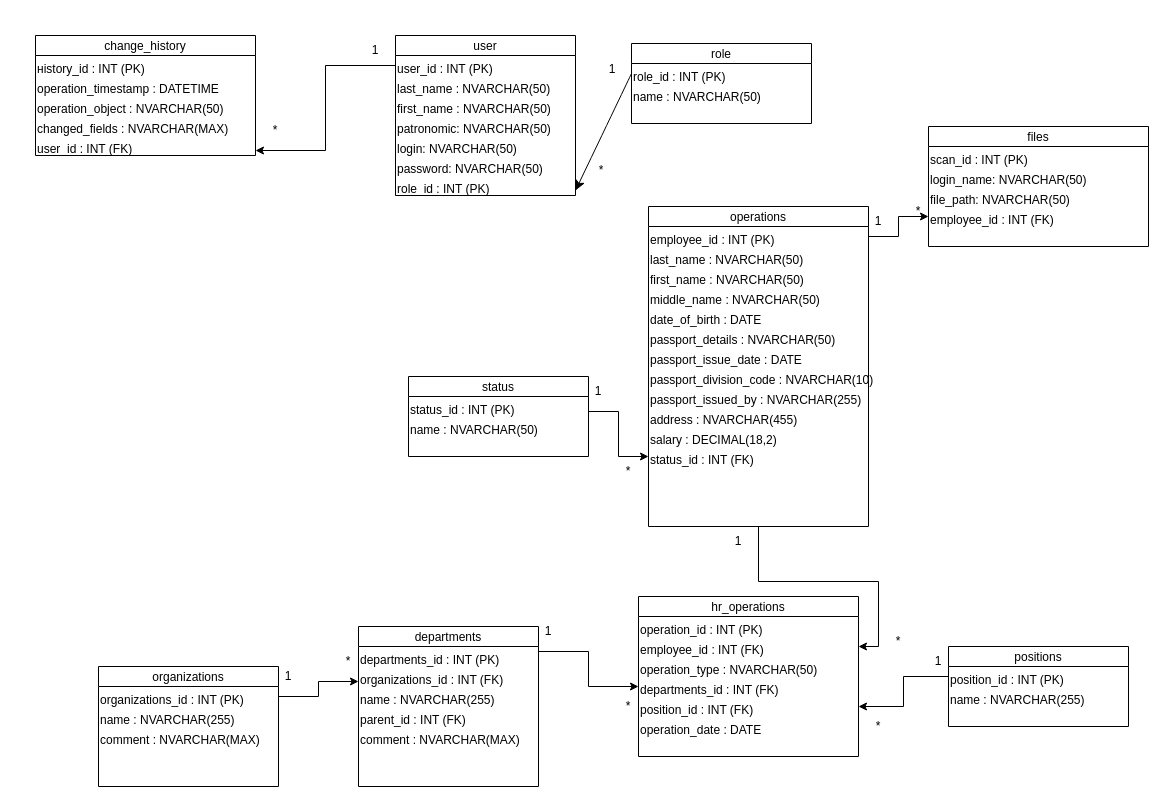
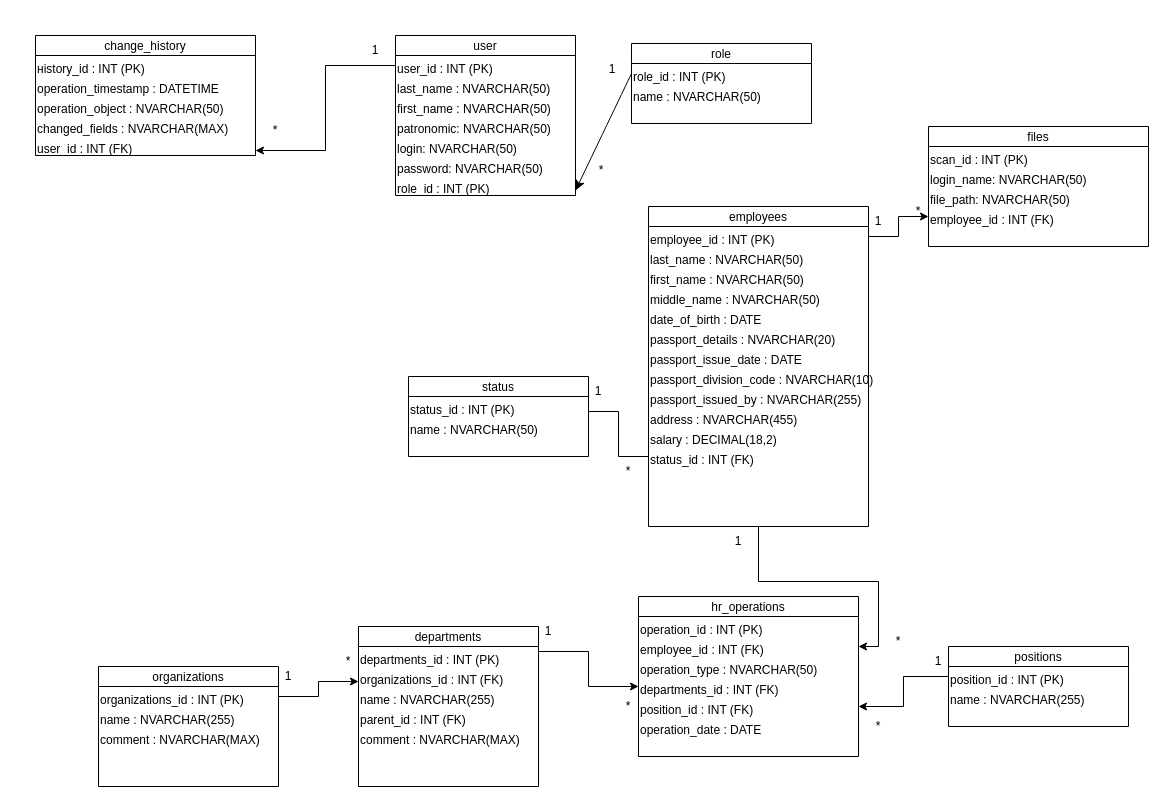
  <mxCell id="0" />
  <mxCell id="1" parent="0" />
  <mxCell id="2" value="organizations" style="shape=swimlane;childLayout=stackLayout;horizontal=1;startSize=20;horizontalStack=0;resizeParent=1;resizeLast=0;" vertex="1" parent="1"><mxGeometry x="83" y="651" width="180" height="120" as="geometry" /></mxCell>
  <mxCell id="3" value="organizations_id : INT (PK)" style="text;align=left;verticalAlign=top;" vertex="1" parent="2"><mxGeometry y="20" width="180" height="20" as="geometry" /></mxCell>
  <mxCell id="4" value="name : NVARCHAR(255)" style="text;align=left;verticalAlign=top;" vertex="1" parent="2"><mxGeometry y="40" width="180" height="20" as="geometry" /></mxCell>
  <mxCell id="5" value="comment : NVARCHAR(MAX)" style="text;align=left;verticalAlign=top;" vertex="1" parent="2"><mxGeometry y="60" width="180" height="20" as="geometry" /></mxCell>
  <mxCell id="6" value="departments" style="shape=swimlane;childLayout=stackLayout;horizontal=1;startSize=20;horizontalStack=0;resizeParent=1;resizeLast=0;" vertex="1" parent="1"><mxGeometry x="343" y="611" width="180" height="160" as="geometry" /></mxCell>
  <mxCell id="7" value="departments_id : INT (PK)" style="text;align=left;verticalAlign=top;" vertex="1" parent="6"><mxGeometry y="20" width="180" height="20" as="geometry" /></mxCell>
  <mxCell id="8" value="organizations_id : INT (FK)" style="text;align=left;verticalAlign=top;" vertex="1" parent="6"><mxGeometry y="40" width="180" height="20" as="geometry" /></mxCell>
  <mxCell id="9" value="name : NVARCHAR(255)" style="text;align=left;verticalAlign=top;" vertex="1" parent="6"><mxGeometry y="60" width="180" height="20" as="geometry" /></mxCell>
  <mxCell id="10" value="parent_id : INT (FK)" style="text;align=left;verticalAlign=top;" vertex="1" parent="6"><mxGeometry y="80" width="180" height="20" as="geometry" /></mxCell>
  <mxCell id="11" value="comment : NVARCHAR(MAX)" style="text;align=left;verticalAlign=top;" vertex="1" parent="6"><mxGeometry y="100" width="180" height="20" as="geometry" /></mxCell>
  <mxCell id="12" value="positions" style="shape=swimlane;childLayout=stackLayout;horizontal=1;startSize=20;horizontalStack=0;resizeParent=1;resizeLast=0;" vertex="1" parent="1"><mxGeometry x="933" y="631" width="180" height="80" as="geometry" /></mxCell>
  <mxCell id="13" value="position_id : INT (PK)" style="text;align=left;verticalAlign=top;" vertex="1" parent="12"><mxGeometry y="20" width="180" height="20" as="geometry" /></mxCell>
  <mxCell id="14" value="name : NVARCHAR(255)" style="text;align=left;verticalAlign=top;" vertex="1" parent="12"><mxGeometry y="40" width="180" height="20" as="geometry" /></mxCell>
  <mxCell id="15" value="status" style="shape=swimlane;childLayout=stackLayout;horizontal=1;startSize=20;horizontalStack=0;resizeParent=1;resizeLast=0;" vertex="1" parent="1"><mxGeometry x="393" y="361" width="180" height="80" as="geometry" /></mxCell>
  <mxCell id="16" value="status_id : INT (PK)" style="text;align=left;verticalAlign=top;" vertex="1" parent="15"><mxGeometry y="20" width="180" height="20" as="geometry" /></mxCell>
  <mxCell id="17" value="name : NVARCHAR(50)" style="text;align=left;verticalAlign=top;" vertex="1" parent="15"><mxGeometry y="40" width="180" height="20" as="geometry" /></mxCell>
  <mxCell id="18" style="edgeStyle=orthogonalEdgeStyle;rounded=0;orthogonalLoop=1;jettySize=auto;html=1;exitX=0.5;exitY=1;exitDx=0;exitDy=0;entryX=1;entryY=0.5;entryDx=0;entryDy=0;" edge="1" parent="1" source="19" target="39"><mxGeometry relative="1" as="geometry" /></mxCell>
- <mxCell id="19" value="operations" style="shape=swimlane;childLayout=stackLayout;horizontal=1;startSize=20;horizontalStack=0;resizeParent=1;resizeLast=0;" vertex="1" parent="1"><mxGeometry x="633" y="191" width="220" height="320" as="geometry" /></mxCell>
+ <mxCell id="19" value="employees" style="shape=swimlane;childLayout=stackLayout;horizontal=1;startSize=20;horizontalStack=0;resizeParent=1;resizeLast=0;" vertex="1" parent="1"><mxGeometry x="633" y="191" width="220" height="320" as="geometry" /></mxCell>
  <mxCell id="20" value="employee_id : INT (PK)" style="text;align=left;verticalAlign=top;" vertex="1" parent="19"><mxGeometry y="20" width="220" height="20" as="geometry" /></mxCell>
  <mxCell id="21" value="last_name : NVARCHAR(50)" style="text;align=left;verticalAlign=top;" vertex="1" parent="19"><mxGeometry y="40" width="220" height="20" as="geometry" /></mxCell>
  <mxCell id="22" value="first_name : NVARCHAR(50)" style="text;align=left;verticalAlign=top;" vertex="1" parent="19"><mxGeometry y="60" width="220" height="20" as="geometry" /></mxCell>
  <mxCell id="23" value="middle_name : NVARCHAR(50)" style="text;align=left;verticalAlign=top;" vertex="1" parent="19"><mxGeometry y="80" width="220" height="20" as="geometry" /></mxCell>
  <mxCell id="24" value="date_of_birth : DATE" style="text;align=left;verticalAlign=top;" vertex="1" parent="19"><mxGeometry y="100" width="220" height="20" as="geometry" /></mxCell>
- <mxCell id="25" value="passport_details : NVARCHAR(50)" style="text;align=left;verticalAlign=top;" vertex="1" parent="19"><mxGeometry y="120" width="220" height="20" as="geometry" /></mxCell>
+ <mxCell id="25" value="passport_details : NVARCHAR(20)" style="text;align=left;verticalAlign=top;" vertex="1" parent="19"><mxGeometry y="120" width="220" height="20" as="geometry" /></mxCell>
  <mxCell id="26" value="passport_issue_date : DATE" style="text;align=left;verticalAlign=top;" vertex="1" parent="19"><mxGeometry y="140" width="220" height="20" as="geometry" /></mxCell>
  <mxCell id="27" value="passport_division_code : NVARCHAR(10)" style="text;align=left;verticalAlign=top;" vertex="1" parent="19"><mxGeometry y="160" width="220" height="20" as="geometry" /></mxCell>
  <mxCell id="28" value="passport_issued_by : NVARCHAR(255)" style="text;align=left;verticalAlign=top;" vertex="1" parent="19"><mxGeometry y="180" width="220" height="20" as="geometry" /></mxCell>
  <mxCell id="29" value="address : NVARCHAR(455)" style="text;align=left;verticalAlign=top;" vertex="1" parent="19"><mxGeometry y="200" width="220" height="20" as="geometry" /></mxCell>
  <mxCell id="30" value="salary : DECIMAL(18,2)" style="text;align=left;verticalAlign=top;" vertex="1" parent="19"><mxGeometry y="220" width="220" height="20" as="geometry" /></mxCell>
  <mxCell id="31" value="status_id : INT (FK)" style="text;align=left;verticalAlign=top;" vertex="1" parent="19"><mxGeometry y="240" width="220" height="20" as="geometry" /></mxCell>
  <mxCell id="32" value="files" style="shape=swimlane;childLayout=stackLayout;horizontal=1;startSize=20;horizontalStack=0;resizeParent=1;resizeLast=0;" vertex="1" parent="1"><mxGeometry x="913" y="111" width="220" height="120" as="geometry" /></mxCell>
  <mxCell id="33" value="scan_id : INT (PK)" style="text;align=left;verticalAlign=top;" vertex="1" parent="32"><mxGeometry y="20" width="220" height="20" as="geometry" /></mxCell>
  <mxCell id="34" value="login_name: NVARCHAR(50)" style="text;align=left;verticalAlign=top;" vertex="1" parent="32"><mxGeometry y="40" width="220" height="20" as="geometry" /></mxCell>
  <mxCell id="35" value="file_path: NVARCHAR(50)" style="text;align=left;verticalAlign=top;" vertex="1" parent="32"><mxGeometry y="60" width="220" height="20" as="geometry" /></mxCell>
  <mxCell id="36" value="employee_id : INT (FK)" style="text;align=left;verticalAlign=top;" vertex="1" parent="32"><mxGeometry y="80" width="220" height="20" as="geometry" /></mxCell>
  <mxCell id="37" value="hr_operations" style="shape=swimlane;childLayout=stackLayout;horizontal=1;startSize=20;horizontalStack=0;resizeParent=1;resizeLast=0;" vertex="1" parent="1"><mxGeometry x="623" y="581" width="220" height="160" as="geometry" /></mxCell>
  <mxCell id="38" value="operation_id : INT (PK)" style="text;align=left;verticalAlign=top;" vertex="1" parent="37"><mxGeometry y="20" width="220" height="20" as="geometry" /></mxCell>
  <mxCell id="39" value="employee_id : INT (FK)" style="text;align=left;verticalAlign=top;" vertex="1" parent="37"><mxGeometry y="40" width="220" height="20" as="geometry" /></mxCell>
  <mxCell id="40" value="operation_type : NVARCHAR(50)" style="text;align=left;verticalAlign=top;" vertex="1" parent="37"><mxGeometry y="60" width="220" height="20" as="geometry" /></mxCell>
  <mxCell id="41" value="departments_id : INT (FK)" style="text;align=left;verticalAlign=top;" vertex="1" parent="37"><mxGeometry y="80" width="220" height="20" as="geometry" /></mxCell>
  <mxCell id="42" value="position_id : INT (FK)" style="text;align=left;verticalAlign=top;" vertex="1" parent="37"><mxGeometry y="100" width="220" height="20" as="geometry" /></mxCell>
  <mxCell id="43" value="operation_date : DATE" style="text;align=left;verticalAlign=top;" vertex="1" parent="37"><mxGeometry y="120" width="220" height="20" as="geometry" /></mxCell>
  <mxCell id="44" value="change_history" style="shape=swimlane;childLayout=stackLayout;horizontal=1;startSize=20;horizontalStack=0;resizeParent=1;resizeLast=0;" vertex="1" parent="1"><mxGeometry x="20" y="20" width="220" height="120" as="geometry" /></mxCell>
  <mxCell id="45" value="нistory_id : INT (PK)" style="text;align=left;verticalAlign=top;" vertex="1" parent="44"><mxGeometry y="20" width="220" height="20" as="geometry" /></mxCell>
  <mxCell id="46" value="operation_timestamp : DATETIME" style="text;align=left;verticalAlign=top;" vertex="1" parent="44"><mxGeometry y="40" width="220" height="20" as="geometry" /></mxCell>
  <mxCell id="47" value="operation_object : NVARCHAR(50)" style="text;align=left;verticalAlign=top;" vertex="1" parent="44"><mxGeometry y="60" width="220" height="20" as="geometry" /></mxCell>
  <mxCell id="48" value="changed_fields : NVARCHAR(MAX)" style="text;align=left;verticalAlign=top;" vertex="1" parent="44"><mxGeometry y="80" width="220" height="20" as="geometry" /></mxCell>
  <mxCell id="49" value="user_id : INT (FK)" style="text;align=left;verticalAlign=top;" vertex="1" parent="44"><mxGeometry y="100" width="220" height="20" as="geometry" /></mxCell>
  <mxCell id="50" edge="1" parent="1" source="2" target="6" />
  <mxCell id="51" edge="1" parent="1" source="6" target="6" />
  <mxCell id="52" edge="1" parent="1" source="15" target="19" />
  <mxCell id="53" edge="1" parent="1" source="19" target="32" />
  <mxCell id="54" edge="1" parent="1" source="6" target="37" />
  <mxCell id="55" edge="1" parent="1" source="12" target="37" />
  <mxCell id="56" style="edgeStyle=orthogonalEdgeStyle;rounded=0;orthogonalLoop=1;jettySize=auto;html=1;exitX=0;exitY=0.5;exitDx=0;exitDy=0;entryX=1;entryY=0.5;entryDx=0;entryDy=0;" edge="1" parent="1" source="13" target="42"><mxGeometry relative="1" as="geometry" /></mxCell>
  <mxCell id="57" style="edgeStyle=orthogonalEdgeStyle;rounded=0;orthogonalLoop=1;jettySize=auto;html=1;exitX=1;exitY=0.25;exitDx=0;exitDy=0;entryX=0;entryY=0.5;entryDx=0;entryDy=0;" edge="1" parent="1" source="7" target="41"><mxGeometry relative="1" as="geometry" /></mxCell>
- <mxCell id="58" style="edgeStyle=orthogonalEdgeStyle;rounded=0;orthogonalLoop=1;jettySize=auto;html=1;exitX=1;exitY=0.75;exitDx=0;exitDy=0;entryX=0;entryY=0.5;entryDx=0;entryDy=0;" edge="1" parent="1" source="16" target="31"><mxGeometry relative="1" as="geometry" /></mxCell>
+ <mxCell id="58" style="edgeStyle=orthogonalEdgeStyle;rounded=0;orthogonalLoop=1;jettySize=auto;html=1;exitX=1;exitY=0.75;exitDx=0;exitDy=0;entryX=0;entryY=0.5;entryDx=0;entryDy=0;endArrow=none;" edge="1" parent="1" source="16" target="31"><mxGeometry relative="1" as="geometry" /></mxCell>
  <mxCell id="59" style="edgeStyle=orthogonalEdgeStyle;rounded=0;orthogonalLoop=1;jettySize=auto;html=1;exitX=1;exitY=0.5;exitDx=0;exitDy=0;entryX=0;entryY=0.75;entryDx=0;entryDy=0;" edge="1" parent="1" source="3" target="8"><mxGeometry relative="1" as="geometry" /></mxCell>
  <mxCell id="60" value="user" style="shape=swimlane;childLayout=stackLayout;horizontal=1;startSize=20;horizontalStack=0;resizeParent=1;resizeLast=0;" vertex="1" parent="1"><mxGeometry x="380" y="20" width="180" height="160" as="geometry" /></mxCell>
  <mxCell id="61" value="user_id : INT (PK)" style="text;align=left;verticalAlign=top;" vertex="1" parent="60"><mxGeometry y="20" width="180" height="20" as="geometry" /></mxCell>
  <mxCell id="62" value="last_name : NVARCHAR(50)" style="text;align=left;verticalAlign=top;" vertex="1" parent="60"><mxGeometry y="40" width="180" height="20" as="geometry" /></mxCell>
  <mxCell id="63" value="first_name : NVARCHAR(50)" style="text;align=left;verticalAlign=top;" vertex="1" parent="60"><mxGeometry y="60" width="180" height="20" as="geometry" /></mxCell>
  <mxCell id="64" value="patronomic: NVARCHAR(50)" style="text;align=left;verticalAlign=top;" vertex="1" parent="60"><mxGeometry y="80" width="180" height="20" as="geometry" /></mxCell>
  <mxCell id="65" value="login: NVARCHAR(50)" style="text;align=left;verticalAlign=top;" vertex="1" parent="60"><mxGeometry y="100" width="180" height="20" as="geometry" /></mxCell>
  <mxCell id="66" value="password: NVARCHAR(50)" style="text;align=left;verticalAlign=top;" vertex="1" parent="60"><mxGeometry y="120" width="180" height="20" as="geometry" /></mxCell>
  <mxCell id="67" value="role_id : INT (PK)" style="text;align=left;verticalAlign=top;" vertex="1" parent="60"><mxGeometry y="140" width="180" height="20" as="geometry" /></mxCell>
  <mxCell id="68" style="edgeStyle=orthogonalEdgeStyle;rounded=0;orthogonalLoop=1;jettySize=auto;html=1;exitX=0;exitY=0.5;exitDx=0;exitDy=0;entryX=1;entryY=0.75;entryDx=0;entryDy=0;" edge="1" parent="1" source="61" target="49"><mxGeometry relative="1" as="geometry" /></mxCell>
  <mxCell id="69" style="edgeStyle=orthogonalEdgeStyle;rounded=0;orthogonalLoop=1;jettySize=auto;html=1;exitX=1;exitY=0.5;exitDx=0;exitDy=0;entryX=0;entryY=0.5;entryDx=0;entryDy=0;" edge="1" parent="1" source="20" target="36"><mxGeometry relative="1" as="geometry"><mxPoint x="1153" y="281" as="targetPoint" /></mxGeometry></mxCell>
  <mxCell id="70" value="*" style="text;html=1;align=center;verticalAlign=middle;whiteSpace=wrap;rounded=0;" vertex="1" parent="1"><mxGeometry x="230" y="100" width="60" height="30" as="geometry" /></mxCell>
  <mxCell id="71" value="*" style="text;html=1;align=center;verticalAlign=middle;whiteSpace=wrap;rounded=0;" vertex="1" parent="1"><mxGeometry x="583" y="441" width="60" height="30" as="geometry" /></mxCell>
  <mxCell id="72" value="*" style="text;html=1;align=center;verticalAlign=middle;whiteSpace=wrap;rounded=0;" vertex="1" parent="1"><mxGeometry x="853" y="611" width="60" height="30" as="geometry" /></mxCell>
  <mxCell id="73" value="*" style="text;html=1;align=center;verticalAlign=middle;whiteSpace=wrap;rounded=0;" vertex="1" parent="1"><mxGeometry x="873" y="181" width="60" height="30" as="geometry" /></mxCell>
  <mxCell id="74" value="*" style="text;html=1;align=center;verticalAlign=middle;whiteSpace=wrap;rounded=0;" vertex="1" parent="1"><mxGeometry x="833" y="696" width="60" height="30" as="geometry" /></mxCell>
  <mxCell id="75" value="*" style="text;html=1;align=center;verticalAlign=middle;whiteSpace=wrap;rounded=0;" vertex="1" parent="1"><mxGeometry x="583" y="676" width="60" height="30" as="geometry" /></mxCell>
  <mxCell id="76" value="*" style="text;html=1;align=center;verticalAlign=middle;whiteSpace=wrap;rounded=0;" vertex="1" parent="1"><mxGeometry x="303" y="631" width="60" height="30" as="geometry" /></mxCell>
  <mxCell id="77" value="1" style="text;html=1;align=center;verticalAlign=middle;whiteSpace=wrap;rounded=0;" vertex="1" parent="1"><mxGeometry x="330" y="20" width="60" height="30" as="geometry" /></mxCell>
  <mxCell id="78" value="1" style="text;html=1;align=center;verticalAlign=middle;whiteSpace=wrap;rounded=0;" vertex="1" parent="1"><mxGeometry x="553" y="361" width="60" height="30" as="geometry" /></mxCell>
  <mxCell id="79" value="1" style="text;html=1;align=center;verticalAlign=middle;whiteSpace=wrap;rounded=0;" vertex="1" parent="1"><mxGeometry x="833" y="191" width="60" height="30" as="geometry" /></mxCell>
  <mxCell id="80" value="1" style="text;html=1;align=center;verticalAlign=middle;whiteSpace=wrap;rounded=0;" vertex="1" parent="1"><mxGeometry x="693" y="511" width="60" height="30" as="geometry" /></mxCell>
  <mxCell id="81" value="1" style="text;html=1;align=center;verticalAlign=middle;whiteSpace=wrap;rounded=0;" vertex="1" parent="1"><mxGeometry x="893" y="631" width="60" height="30" as="geometry" /></mxCell>
  <mxCell id="82" value="1" style="text;html=1;align=center;verticalAlign=middle;whiteSpace=wrap;rounded=0;" vertex="1" parent="1"><mxGeometry x="503" y="601" width="60" height="30" as="geometry" /></mxCell>
  <mxCell id="83" value="1" style="text;html=1;align=center;verticalAlign=middle;whiteSpace=wrap;rounded=0;" vertex="1" parent="1"><mxGeometry x="243" y="646" width="60" height="30" as="geometry" /></mxCell>
  <mxCell id="84" value="role" style="shape=swimlane;childLayout=stackLayout;horizontal=1;startSize=20;horizontalStack=0;resizeParent=1;resizeLast=0;" vertex="1" parent="1"><mxGeometry x="616" y="28" width="180" height="80" as="geometry" /></mxCell>
  <mxCell id="85" value="role_id : INT (PK)" style="text;align=left;verticalAlign=top;" vertex="1" parent="84"><mxGeometry y="20" width="180" height="20" as="geometry" /></mxCell>
  <mxCell id="86" value="name : NVARCHAR(50)" style="text;align=left;verticalAlign=top;" vertex="1" parent="84"><mxGeometry y="40" width="180" height="20" as="geometry" /></mxCell>
  <mxCell id="87" style="edgeStyle=none;curved=1;rounded=0;orthogonalLoop=1;jettySize=auto;html=1;exitX=0;exitY=0.5;exitDx=0;exitDy=0;entryX=1;entryY=0.75;entryDx=0;entryDy=0;fontSize=12;startSize=8;endSize=8;" edge="1" parent="1" source="85" target="67"><mxGeometry relative="1" as="geometry" /></mxCell>
  <mxCell id="88" value="1" style="text;html=1;align=center;verticalAlign=middle;whiteSpace=wrap;rounded=0;" vertex="1" parent="1"><mxGeometry x="567" y="39" width="60" height="30" as="geometry" /></mxCell>
  <mxCell id="89" value="*" style="text;html=1;align=center;verticalAlign=middle;whiteSpace=wrap;rounded=0;" vertex="1" parent="1"><mxGeometry x="556" y="140" width="60" height="30" as="geometry" /></mxCell>
